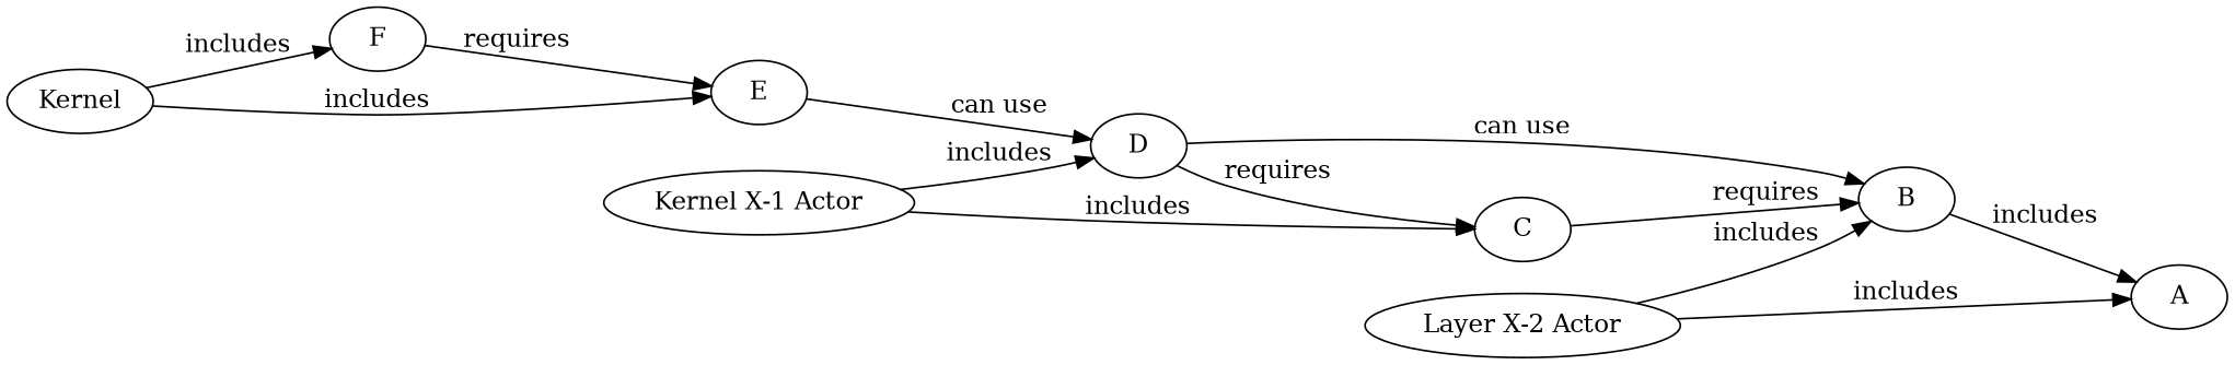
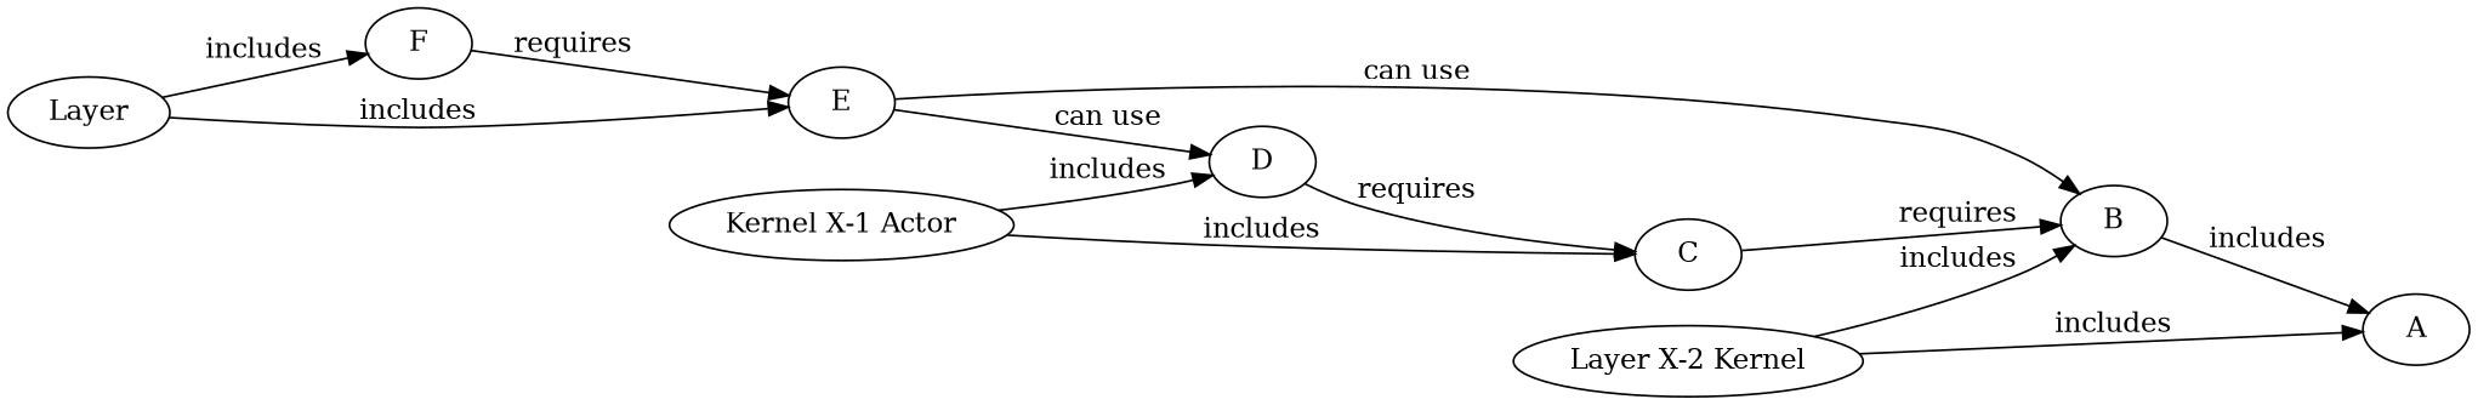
  digraph {
    rankdir=LR
-   Kernel
+   Kernel [label=Layer]
    F
    E
    B
    D
    A
    C
-   "Layer X-2 Actor"
+   "Layer X-2 Actor" [label="Layer X-2 Kernel"]
    n9 [label="Kernel X-1 Actor"]
    Kernel -> F [label=includes]
    Kernel -> E [label=includes]
    F -> E [label=requires]
-   D -> B [label="can use"]
+   E -> B [label="can use"]
    E -> D [label="can use"]
    B -> A [label=includes]
    D -> C [label=requires]
    C -> B [label=requires]
    "Layer X-2 Actor" -> B [label=includes]
    "Layer X-2 Actor" -> A [label=includes]
    n9 -> D [label=includes]
    n9 -> C [label=includes]
  }
